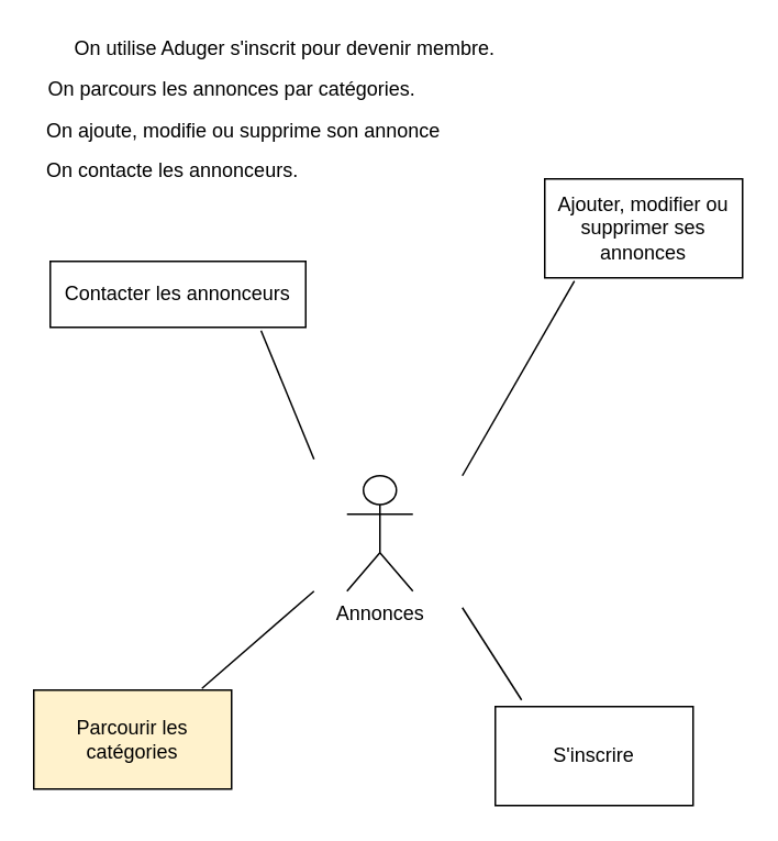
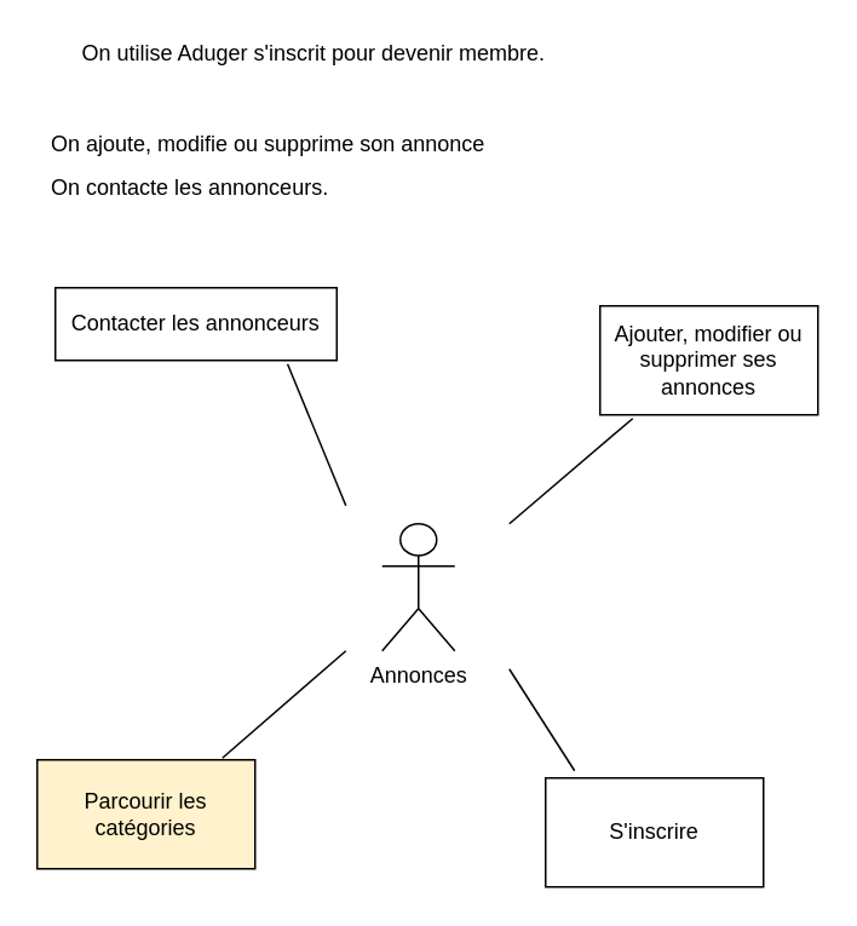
  <mxCell id="0" />
  <mxCell id="1" parent="0" />
  <mxCell id="2" value="Annonces" style="shape=umlActor;verticalLabelPosition=bottom;verticalAlign=top;html=1;outlineConnect=0;" vertex="1" parent="1"><mxGeometry x="210" y="288" width="40" height="70" as="geometry" /></mxCell>
  <mxCell id="3" value="S'inscrire" style="rounded=0;whiteSpace=wrap;html=1;" vertex="1" parent="1"><mxGeometry x="300" y="428" width="120" height="60" as="geometry" /></mxCell>
- <mxCell id="4" value="Ajouter, modifier ou supprimer ses annonces" style="rounded=0;whiteSpace=wrap;html=1;" vertex="1" parent="1"><mxGeometry x="330" y="108" width="120" height="60" as="geometry" /></mxCell>
+ <mxCell id="4" value="Ajouter, modifier ou supprimer ses annonces" style="rounded=0;whiteSpace=wrap;html=1;" vertex="1" parent="1"><mxGeometry x="330" y="168" width="120" height="60" as="geometry" /></mxCell>
  <mxCell id="5" value="Parcourir les catégories" style="rounded=0;whiteSpace=wrap;html=1;fillColor=#fff2cc;" vertex="1" parent="1"><mxGeometry x="20" y="418" width="120" height="60" as="geometry" /></mxCell>
  <mxCell id="6" value="Contacter les annonceurs" style="rounded=0;whiteSpace=wrap;html=1;" vertex="1" parent="1"><mxGeometry x="30" y="158" width="155" height="40" as="geometry" /></mxCell>
  <mxCell id="7" value="" style="endArrow=none;html=1;exitX=0.825;exitY=1.05;exitDx=0;exitDy=0;exitPerimeter=0;" edge="1" parent="1" source="6"><mxGeometry width="50" height="50" relative="1" as="geometry"><mxPoint x="250" y="338" as="sourcePoint" /><mxPoint x="190" y="278" as="targetPoint" /></mxGeometry></mxCell>
  <mxCell id="8" value="" style="endArrow=none;html=1;entryX=0.15;entryY=1.033;entryDx=0;entryDy=0;entryPerimeter=0;" edge="1" parent="1" target="4"><mxGeometry width="50" height="50" relative="1" as="geometry"><mxPoint x="280" y="288" as="sourcePoint" /><mxPoint x="300" y="288" as="targetPoint" /></mxGeometry></mxCell>
  <mxCell id="9" value="" style="endArrow=none;html=1;entryX=0.133;entryY=-0.067;entryDx=0;entryDy=0;entryPerimeter=0;" edge="1" parent="1" target="3"><mxGeometry width="50" height="50" relative="1" as="geometry"><mxPoint x="280" y="368" as="sourcePoint" /><mxPoint x="300" y="288" as="targetPoint" /></mxGeometry></mxCell>
  <mxCell id="10" value="" style="endArrow=none;html=1;exitX=0.85;exitY=-0.017;exitDx=0;exitDy=0;exitPerimeter=0;" edge="1" parent="1" source="5"><mxGeometry width="50" height="50" relative="1" as="geometry"><mxPoint x="250" y="338" as="sourcePoint" /><mxPoint x="190" y="358" as="targetPoint" /></mxGeometry></mxCell>
- <mxCell id="11" value="On parcours les annonces par catégories." style="text;html=1;align=left;verticalAlign=middle;resizable=0;points=[];autosize=1;" vertex="1" parent="1"><mxGeometry x="27" y="45" width="233" height="18" as="geometry" /></mxCell>
  <mxCell id="12" value="On contacte les annonceurs." style="text;html=1;align=left;verticalAlign=middle;resizable=0;points=[];autosize=1;" vertex="1" parent="1"><mxGeometry x="26" y="94" width="163" height="18" as="geometry" /></mxCell>
  <mxCell id="13" value="On utilise Aduger s'inscrit pour devenir membre." style="text;html=1;align=left;verticalAlign=middle;resizable=0;points=[];autosize=1;" vertex="1" parent="1"><mxGeometry x="43" y="20" width="265" height="18" as="geometry" /></mxCell>
  <mxCell id="14" value="On ajoute, modifie ou supprime son annonce" style="text;html=1;align=left;verticalAlign=middle;resizable=0;points=[];autosize=1;" vertex="1" parent="1"><mxGeometry x="26" y="70" width="249" height="18" as="geometry" /></mxCell>
